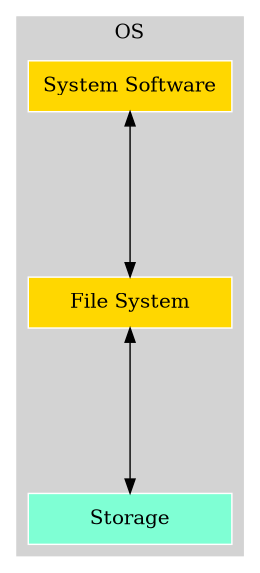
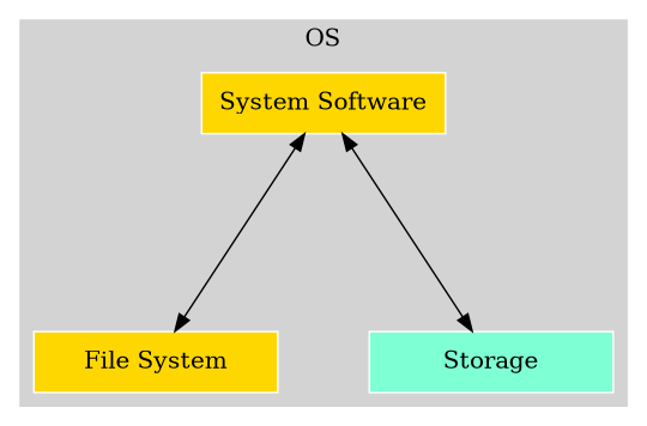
  digraph {
    compound=true
    nodesep=0.75
    ranksep="0.8 equally"
    node [color=white fillcolor=gold shape=box style=filled]
    edge [dir=both minlen=2]
    n1 [label="System Software" width=2.0]
    n2 [label="File System" width=2.0]
    n3 [fillcolor=aquamarine label=Storage width=2.0]
    subgraph cluster_1 {
      color=lightgrey
      label=OS
      style=filled
      n1
      n2
      n3
    }
    n1 -> n2
-   n2 -> n3
+   n1 -> n3
  }
